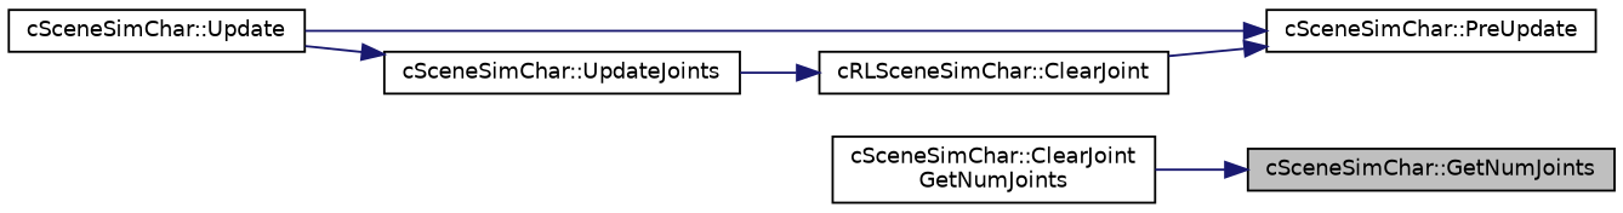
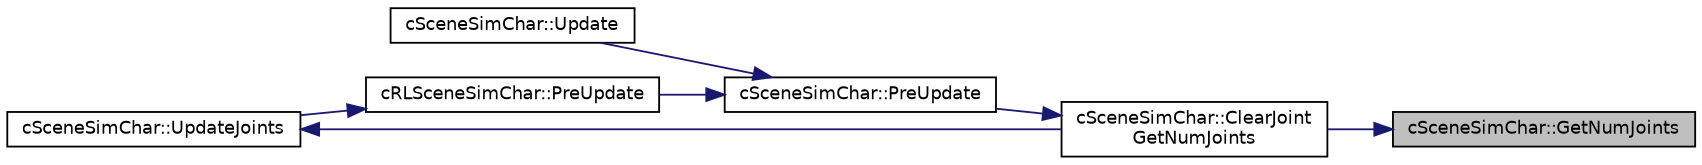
  digraph {
    rankdir=RL
    node [color=black fillcolor=white fontname=Helvetica fontsize=10 shape=record style=filled]
    edge [color=midnightblue dir=back fontname=Helvetica fontsize=10 labelfontname=Helvetica labelfontsize=10 style=solid]
    n1 [fillcolor=grey75 fontcolor=black height=0.2 label="cSceneSimChar::GetNumJoints" width=0.4]
    n2 [height=0.2 label="cSceneSimChar::ClearJoint\lGetNumJoints" width=0.4]
    n3 [height=0.2 label="cSceneSimChar::PreUpdate" width=0.4]
    n4 [height=0.2 label="cSceneSimChar::UpdateJoints" width=0.4]
    n5 [height=0.2 label="cSceneSimChar::Update" width=0.4]
-   n6 [height=0.2 label="cRLSceneSimChar::ClearJoint" width=0.4]
+   n6 [height=0.2 label="cRLSceneSimChar::PreUpdate" width=0.4]
    n1 -> n2
+   n2 -> n3
    n3 -> n5
    n3 -> n6
-   n4 -> n5
+   n4 -> n2
    n6 -> n4
  }
